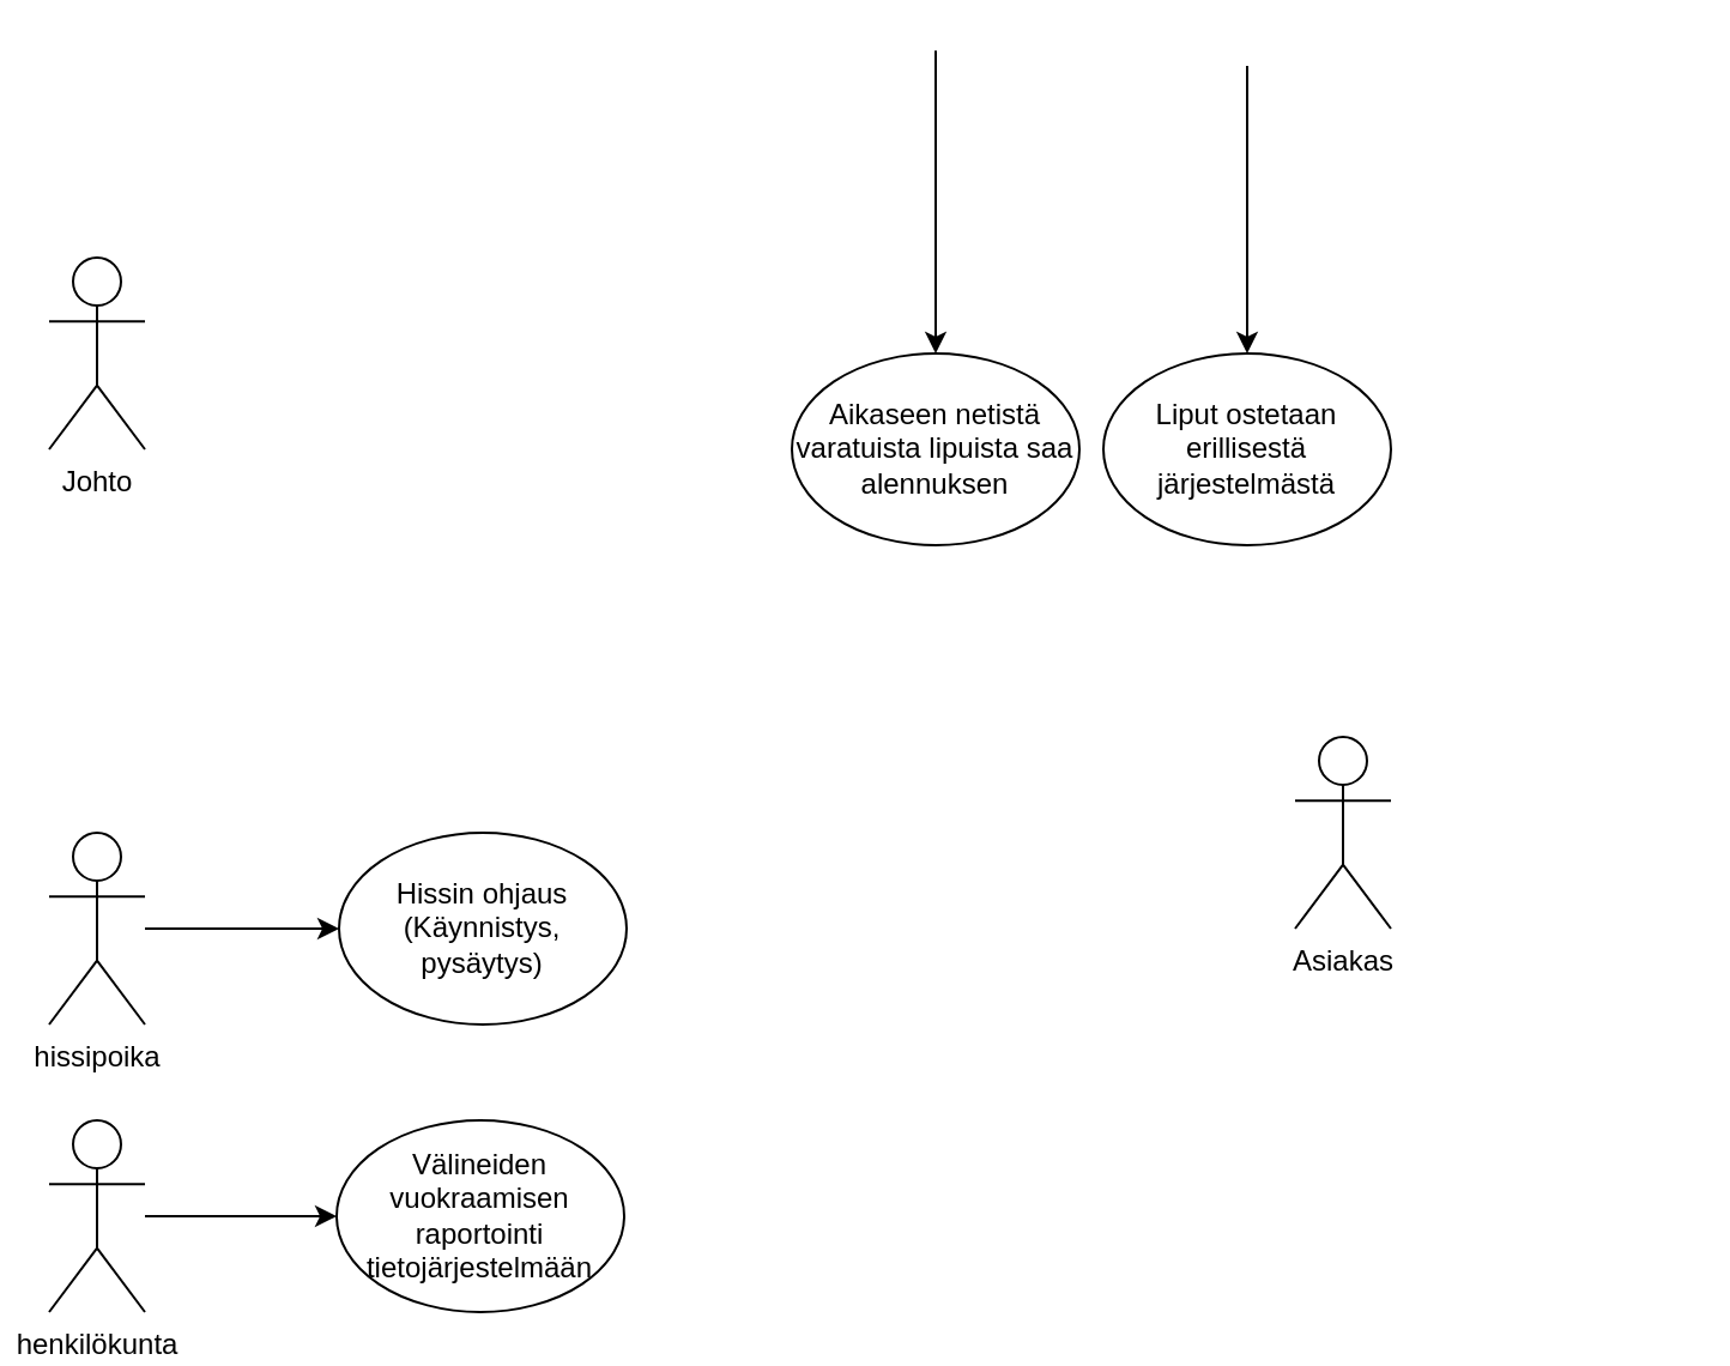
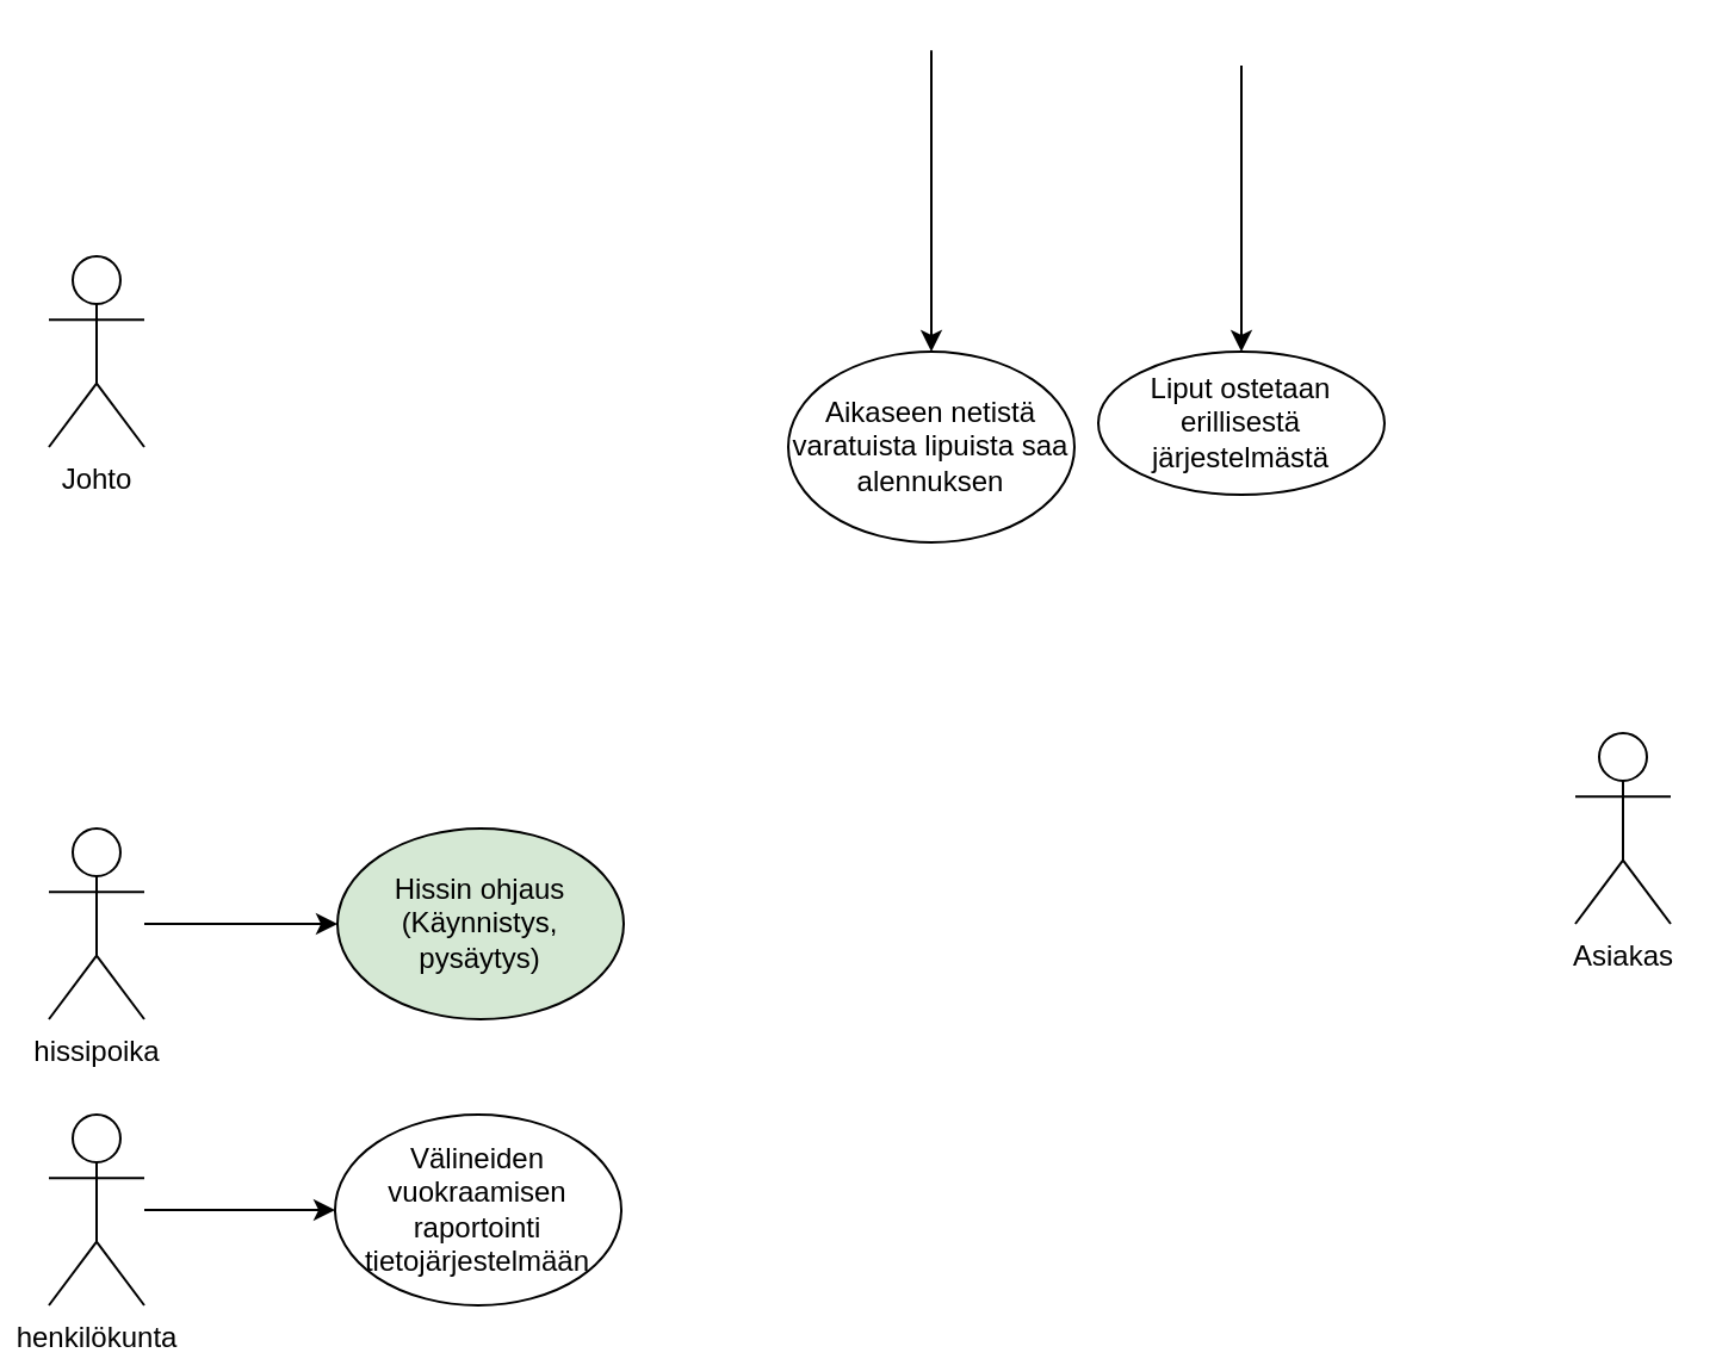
  <mxCell id="0" />
  <mxCell id="1" parent="0" />
  <mxCell id="2" value="hissipoika&lt;span style=&quot;color: rgba(0, 0, 0, 0); font-family: monospace; font-size: 0px; text-align: start;&quot;&gt;%3CmxGraphModel%3E%3Croot%3E%3CmxCell%20id%3D%220%22%2F%3E%3CmxCell%20id%3D%221%22%20parent%3D%220%22%2F%3E%3CmxCell%20id%3D%222%22%20value%3D%22Actor%22%20style%3D%22shape%3DumlActor%3BverticalLabelPosition%3Dbottom%3BverticalAlign%3Dtop%3Bhtml%3D1%3BoutlineConnect%3D0%3B%22%20vertex%3D%221%22%20parent%3D%221%22%3E%3CmxGeometry%20x%3D%2280%22%20y%3D%22160%22%20width%3D%2240%22%20height%3D%2280%22%20as%3D%22geometry%22%2F%3E%3C%2FmxCell%3E%3C%2Froot%3E%3C%2FmxGraphModel%3E&lt;/span&gt;" style="shape=umlActor;verticalLabelPosition=bottom;verticalAlign=top;html=1;outlineConnect=0;" vertex="1" parent="1"><mxGeometry x="20" y="347" width="40" height="80" as="geometry" /></mxCell>
  <mxCell id="3" value="Johto" style="shape=umlActor;verticalLabelPosition=bottom;verticalAlign=top;html=1;outlineConnect=0;" vertex="1" parent="1"><mxGeometry x="20" y="107" width="40" height="80" as="geometry" /></mxCell>
- <mxCell id="4" value="Asiakas" style="shape=umlActor;verticalLabelPosition=bottom;verticalAlign=top;html=1;outlineConnect=0;" vertex="1" parent="1"><mxGeometry x="540" y="307" width="40" height="80" as="geometry" /></mxCell>
+ <mxCell id="4" value="Asiakas" style="shape=umlActor;verticalLabelPosition=bottom;verticalAlign=top;html=1;outlineConnect=0;" vertex="1" parent="1"><mxGeometry x="660" y="307" width="40" height="80" as="geometry" /></mxCell>
  <mxCell id="5" value="" style="edgeStyle=orthogonalEdgeStyle;rounded=0;orthogonalLoop=1;jettySize=auto;html=1;" edge="1" parent="1" source="2" target="8"><mxGeometry relative="1" as="geometry" /></mxCell>
  <mxCell id="6" value="" style="edgeStyle=orthogonalEdgeStyle;rounded=0;orthogonalLoop=1;jettySize=auto;html=1;" edge="1" parent="1" source="7" target="9"><mxGeometry relative="1" as="geometry" /></mxCell>
  <mxCell id="7" value="henkilökunta" style="shape=umlActor;verticalLabelPosition=bottom;verticalAlign=top;html=1;outlineConnect=0;" vertex="1" parent="1"><mxGeometry x="20" y="467" width="40" height="80" as="geometry" /></mxCell>
- <mxCell id="8" value="Hissin ohjaus (Käynnistys, pysäytys)" style="ellipse;whiteSpace=wrap;html=1;" vertex="1" parent="1"><mxGeometry x="141" y="347" width="120" height="80" as="geometry" /></mxCell>
+ <mxCell id="8" value="Hissin ohjaus (Käynnistys, pysäytys)" style="ellipse;whiteSpace=wrap;html=1;fillColor=#d5e8d4;" vertex="1" parent="1"><mxGeometry x="141" y="347" width="120" height="80" as="geometry" /></mxCell>
  <mxCell id="9" value="Välineiden vuokraamisen raportointi tietojärjestelmään" style="ellipse;whiteSpace=wrap;html=1;" vertex="1" parent="1"><mxGeometry x="140" y="467" width="120" height="80" as="geometry" /></mxCell>
- <mxCell id="10" value="Liput ostetaan erillisestä järjestelmästä" style="ellipse;whiteSpace=wrap;html=1;" vertex="1" parent="1"><mxGeometry x="460" y="147" width="120" height="80" as="geometry" /></mxCell>
+ <mxCell id="10" value="Liput ostetaan erillisestä järjestelmästä" style="ellipse;whiteSpace=wrap;html=1;" vertex="1" parent="1"><mxGeometry x="460" y="147" width="120" height="60" as="geometry" /></mxCell>
  <mxCell id="11" value="" style="endArrow=classic;html=1;rounded=0;entryX=0.5;entryY=0;entryDx=0;entryDy=0;" edge="1" parent="1" target="10"><mxGeometry width="50" height="50" relative="1" as="geometry"><mxPoint x="520" y="27" as="sourcePoint" /><mxPoint x="390" y="247" as="targetPoint" /></mxGeometry></mxCell>
  <mxCell id="12" value="Aikaseen netistä varatuista lipuista saa alennuksen" style="ellipse;whiteSpace=wrap;html=1;" vertex="1" parent="1"><mxGeometry x="330" y="147" width="120" height="80" as="geometry" /></mxCell>
  <mxCell id="13" value="" style="endArrow=classic;html=1;rounded=0;entryX=0.5;entryY=0;entryDx=0;entryDy=0;" edge="1" parent="1" target="12"><mxGeometry width="50" height="50" relative="1" as="geometry"><mxPoint x="390" y="20.6" as="sourcePoint" /><mxPoint x="390" y="307" as="targetPoint" /></mxGeometry></mxCell>
